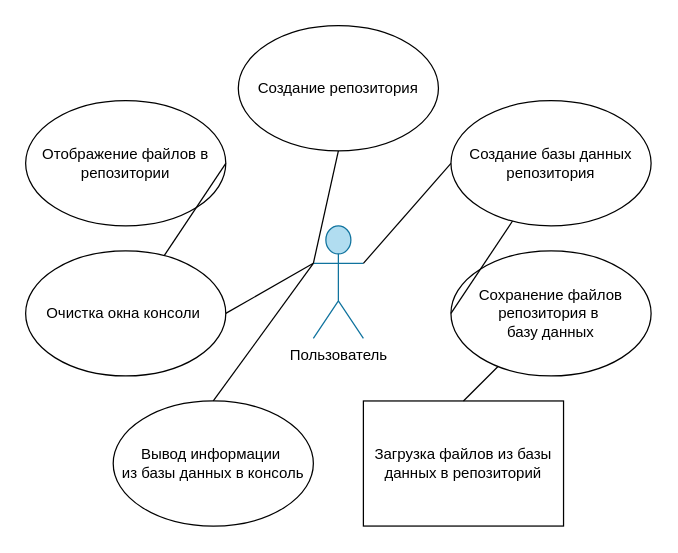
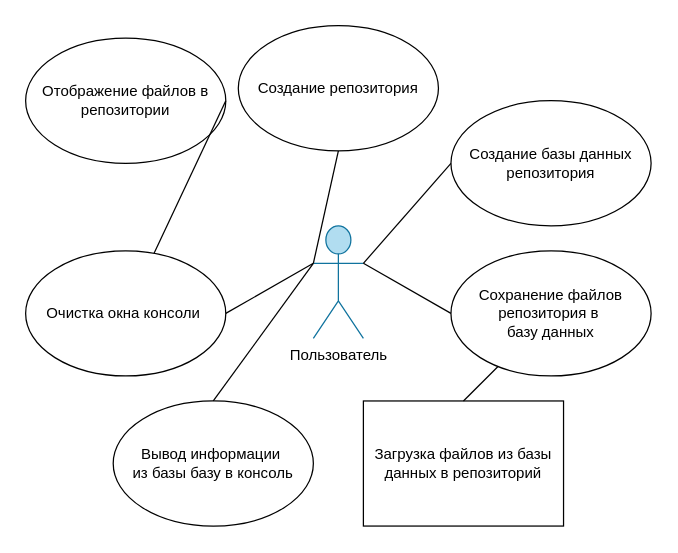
  <mxCell id="0" />
  <mxCell id="1" parent="0" />
  <mxCell id="2" value="Пользователь" style="shape=umlActor;verticalLabelPosition=bottom;verticalAlign=top;html=1;outlineConnect=0;fillColor=#b1ddf0;strokeColor=#10739e;" vertex="1" parent="1"><mxGeometry x="250" y="180" width="40" height="90" as="geometry" /></mxCell>
  <mxCell id="3" value="Создание репозитория" style="ellipse;whiteSpace=wrap;html=1;" vertex="1" parent="1"><mxGeometry x="190" y="20" width="160" height="100" as="geometry" /></mxCell>
  <mxCell id="4" value="Создание базы данных репозитория" style="ellipse;whiteSpace=wrap;html=1;" vertex="1" parent="1"><mxGeometry x="360" y="80" width="160" height="100" as="geometry" /></mxCell>
- <mxCell id="5" value="Отображение файлов в репозитории" style="ellipse;whiteSpace=wrap;html=1;" vertex="1" parent="1"><mxGeometry x="20" y="80" width="160" height="100" as="geometry" /></mxCell>
+ <mxCell id="5" value="Отображение файлов в репозитории" style="ellipse;whiteSpace=wrap;html=1;" vertex="1" parent="1"><mxGeometry x="20" y="30" width="160" height="100" as="geometry" /></mxCell>
  <mxCell id="6" value="Очистка окна консоли&amp;nbsp;" style="ellipse;whiteSpace=wrap;html=1;" vertex="1" parent="1"><mxGeometry x="20" y="200" width="160" height="100" as="geometry" /></mxCell>
  <mxCell id="7" value="Сохранение файлов репозитория в&amp;nbsp;&lt;div&gt;базу данных&lt;/div&gt;" style="ellipse;whiteSpace=wrap;html=1;" vertex="1" parent="1"><mxGeometry x="360" y="200" width="160" height="100" as="geometry" /></mxCell>
  <mxCell id="8" value="Загрузка файлов из базы данных в репозиторий" style="whiteSpace=wrap;html=1;rounded=0;" vertex="1" parent="1"><mxGeometry x="290" y="320" width="160" height="100" as="geometry" /></mxCell>
- <mxCell id="9" value="Вывод информации&amp;nbsp;&lt;div&gt;из базы данных в консоль&lt;/div&gt;" style="ellipse;whiteSpace=wrap;html=1;align=center;" vertex="1" parent="1"><mxGeometry x="90" y="320" width="160" height="100" as="geometry" /></mxCell>
+ <mxCell id="9" value="Вывод информации&amp;nbsp;&lt;div&gt;из базы базу в консоль&lt;/div&gt;" style="ellipse;whiteSpace=wrap;html=1;align=center;" vertex="1" parent="1"><mxGeometry x="90" y="320" width="160" height="100" as="geometry" /></mxCell>
  <mxCell id="10" value="" style="endArrow=none;html=1;rounded=0;entryX=0;entryY=0.333;entryDx=0;entryDy=0;entryPerimeter=0;exitX=1;exitY=0.5;exitDx=0;exitDy=0;" edge="1" parent="1" source="6" target="2"><mxGeometry width="50" height="50" relative="1" as="geometry"><mxPoint x="200" y="280" as="sourcePoint" /><mxPoint x="250" y="230" as="targetPoint" /></mxGeometry></mxCell>
  <mxCell id="11" value="" style="endArrow=none;html=1;rounded=0;entryX=0;entryY=0.333;entryDx=0;entryDy=0;entryPerimeter=0;exitX=0.5;exitY=0;exitDx=0;exitDy=0;" edge="1" parent="1" source="9" target="2"><mxGeometry width="50" height="50" relative="1" as="geometry"><mxPoint x="200" y="270" as="sourcePoint" /><mxPoint x="250" y="220" as="targetPoint" /></mxGeometry></mxCell>
  <mxCell id="12" value="" style="endArrow=none;html=1;rounded=0;exitX=0.5;exitY=0;exitDx=0;exitDy=0;" edge="1" parent="1" source="8" target="7"><mxGeometry width="50" height="50" relative="1" as="geometry"><mxPoint x="200" y="280" as="sourcePoint" /><mxPoint x="250" y="230" as="targetPoint" /></mxGeometry></mxCell>
- <mxCell id="13" value="" style="endArrow=none;html=1;rounded=0;exitX=0;exitY=0.5;exitDx=0;exitDy=0;" edge="1" parent="1" source="7" target="4"><mxGeometry width="50" height="50" relative="1" as="geometry"><mxPoint x="200" y="280" as="sourcePoint" /><mxPoint x="250" y="230" as="targetPoint" /></mxGeometry></mxCell>
+ <mxCell id="13" value="" style="endArrow=none;html=1;rounded=0;entryX=1;entryY=0.333;entryDx=0;entryDy=0;entryPerimeter=0;exitX=0;exitY=0.5;exitDx=0;exitDy=0;" edge="1" parent="1" source="7" target="2"><mxGeometry width="50" height="50" relative="1" as="geometry"><mxPoint x="200" y="280" as="sourcePoint" /><mxPoint x="250" y="230" as="targetPoint" /></mxGeometry></mxCell>
  <mxCell id="14" value="" style="endArrow=none;html=1;rounded=0;exitX=1;exitY=0.5;exitDx=0;exitDy=0;" edge="1" parent="1" source="5" target="6"><mxGeometry width="50" height="50" relative="1" as="geometry"><mxPoint x="200" y="280" as="sourcePoint" /><mxPoint x="250" y="230" as="targetPoint" /></mxGeometry></mxCell>
  <mxCell id="15" value="" style="endArrow=none;html=1;rounded=0;entryX=1;entryY=0.333;entryDx=0;entryDy=0;entryPerimeter=0;exitX=0;exitY=0.5;exitDx=0;exitDy=0;" edge="1" parent="1" source="4" target="2"><mxGeometry width="50" height="50" relative="1" as="geometry"><mxPoint x="200" y="280" as="sourcePoint" /><mxPoint x="250" y="230" as="targetPoint" /></mxGeometry></mxCell>
  <mxCell id="16" value="" style="endArrow=none;html=1;rounded=0;entryX=0;entryY=0.333;entryDx=0;entryDy=0;entryPerimeter=0;exitX=0.5;exitY=1;exitDx=0;exitDy=0;" edge="1" parent="1" source="3" target="2"><mxGeometry width="50" height="50" relative="1" as="geometry"><mxPoint x="200" y="280" as="sourcePoint" /><mxPoint x="250" y="230" as="targetPoint" /></mxGeometry></mxCell>
